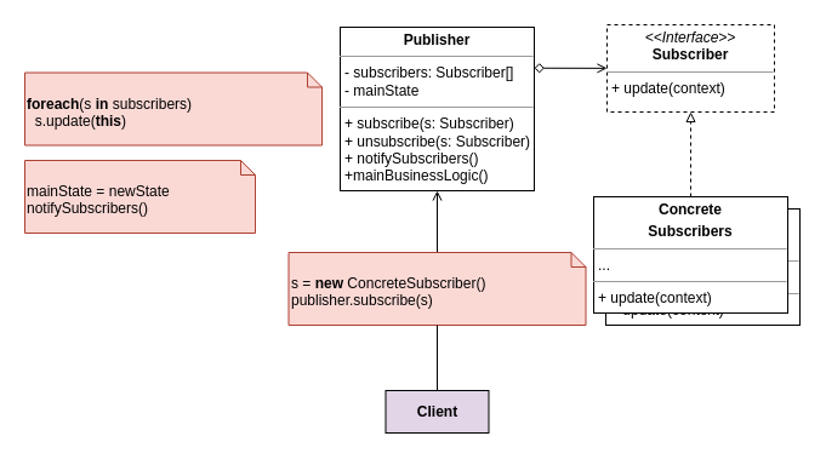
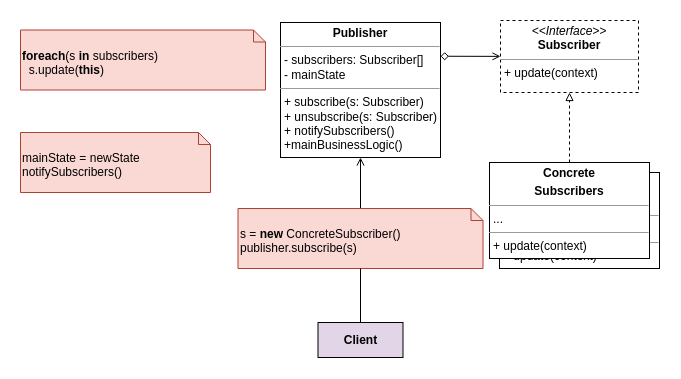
  <mxCell id="0" />
  <mxCell id="1" parent="0" />
  <mxCell id="2" style="rounded=0;orthogonalLoop=1;jettySize=auto;html=1;exitX=1;exitY=0.25;exitDx=0;exitDy=0;startArrow=diamond;startFill=0;endArrow=open;endFill=0;" edge="1" parent="1" source="3" target="4"><mxGeometry relative="1" as="geometry" /></mxCell>
  <mxCell id="3" value="&lt;p style=&quot;margin:0px;margin-top:4px;text-align:center;&quot;&gt;&lt;b&gt;Publisher&lt;/b&gt;&lt;/p&gt;&lt;hr size=&quot;1&quot;&gt;&lt;p style=&quot;margin:0px;margin-left:4px;&quot;&gt;- subscribers: Subscriber[]&lt;/p&gt;&lt;p style=&quot;margin:0px;margin-left:4px;&quot;&gt;- mainState&lt;/p&gt;&lt;hr size=&quot;1&quot;&gt;&lt;p style=&quot;margin:0px;margin-left:4px;&quot;&gt;+ subscribe(s: Subscriber)&lt;/p&gt;&lt;p style=&quot;margin:0px;margin-left:4px;&quot;&gt;+ unsubscribe(s: Subscriber)&lt;/p&gt;&lt;p style=&quot;margin:0px;margin-left:4px;&quot;&gt;+ notifySubscribers()&lt;/p&gt;&lt;p style=&quot;margin:0px;margin-left:4px;&quot;&gt;+mainBusinessLogic()&lt;/p&gt;" style="verticalAlign=top;align=left;overflow=fill;fontSize=12;fontFamily=Helvetica;html=1;" vertex="1" parent="1"><mxGeometry x="280" y="22" width="160" height="135" as="geometry" /></mxCell>
  <mxCell id="4" value="&lt;p style=&quot;margin:0px;margin-top:4px;text-align:center;&quot;&gt;&lt;i&gt;&amp;lt;&amp;lt;Interface&amp;gt;&amp;gt;&lt;/i&gt;&lt;br&gt;&lt;b&gt;Subscriber&lt;/b&gt;&lt;/p&gt;&lt;hr size=&quot;1&quot;&gt;&lt;p style=&quot;margin:0px;margin-left:4px;&quot;&gt;+ update(context)&lt;/p&gt;" style="verticalAlign=top;align=left;overflow=fill;fontSize=12;fontFamily=Helvetica;html=1;dashed=1;" vertex="1" parent="1"><mxGeometry x="500" y="20" width="138" height="72" as="geometry" /></mxCell>
  <mxCell id="5" value="" style="group" vertex="1" connectable="0" parent="1"><mxGeometry x="489" y="162" width="170" height="106" as="geometry" /></mxCell>
  <mxCell id="6" value="&lt;p style=&quot;margin:0px;margin-top:4px;text-align:center;&quot;&gt;&lt;b&gt;Concrete&lt;/b&gt;&lt;/p&gt;&lt;p style=&quot;margin:0px;margin-top:4px;text-align:center;&quot;&gt;&lt;b&gt;Subscribers&lt;/b&gt;&lt;/p&gt;&lt;hr size=&quot;1&quot;&gt;&lt;p style=&quot;margin:0px;margin-left:4px;&quot;&gt;...&lt;/p&gt;&lt;hr size=&quot;1&quot;&gt;&lt;p style=&quot;margin:0px;margin-left:4px;&quot;&gt;+ update(context)&lt;/p&gt;" style="verticalAlign=top;align=left;overflow=fill;fontSize=12;fontFamily=Helvetica;html=1;" vertex="1" parent="5"><mxGeometry x="10" y="10" width="160" height="96" as="geometry" /></mxCell>
  <mxCell id="7" value="&lt;p style=&quot;margin:0px;margin-top:4px;text-align:center;&quot;&gt;&lt;b&gt;Concrete&lt;/b&gt;&lt;/p&gt;&lt;p style=&quot;margin:0px;margin-top:4px;text-align:center;&quot;&gt;&lt;b&gt;Subscribers&lt;/b&gt;&lt;/p&gt;&lt;hr size=&quot;1&quot;&gt;&lt;p style=&quot;margin:0px;margin-left:4px;&quot;&gt;...&lt;/p&gt;&lt;hr size=&quot;1&quot;&gt;&lt;p style=&quot;margin:0px;margin-left:4px;&quot;&gt;+ update(context)&lt;/p&gt;" style="verticalAlign=top;align=left;overflow=fill;fontSize=12;fontFamily=Helvetica;html=1;" vertex="1" parent="5"><mxGeometry width="160" height="96" as="geometry" /></mxCell>
- <mxCell id="8" value="&lt;b&gt;foreach&lt;/b&gt;(s &lt;b&gt;in&lt;/b&gt; subscribers)&lt;br&gt;&amp;nbsp; s.update(&lt;b&gt;this&lt;/b&gt;)" style="shape=note2;boundedLbl=1;whiteSpace=wrap;html=1;size=12;verticalAlign=top;align=left;fillColor=#fad9d5;strokeColor=#ae4132;" vertex="1" parent="1"><mxGeometry x="20" y="59.5" width="245" height="60" as="geometry" /></mxCell>
+ <mxCell id="8" value="&lt;b&gt;foreach&lt;/b&gt;(s &lt;b&gt;in&lt;/b&gt; subscribers)&lt;br&gt;&amp;nbsp; s.update(&lt;b&gt;this&lt;/b&gt;)" style="shape=note2;boundedLbl=1;whiteSpace=wrap;html=1;size=12;verticalAlign=top;align=left;fillColor=#fad9d5;strokeColor=#ae4132;" vertex="1" parent="1"><mxGeometry x="20" y="29.5" width="245" height="60" as="geometry" /></mxCell>
  <mxCell id="9" style="edgeStyle=none;rounded=0;orthogonalLoop=1;jettySize=auto;html=1;exitX=0.5;exitY=0;exitDx=0;exitDy=0;exitPerimeter=0;entryX=0.5;entryY=1;entryDx=0;entryDy=0;startArrow=none;startFill=0;endArrow=open;endFill=0;" edge="1" parent="1" source="10" target="3"><mxGeometry relative="1" as="geometry" /></mxCell>
  <mxCell id="10" value="s = &lt;b&gt;new&lt;/b&gt; ConcreteSubscriber()&lt;br&gt;publisher.subscribe(s)" style="shape=note2;boundedLbl=1;whiteSpace=wrap;html=1;size=12;verticalAlign=top;align=left;fillColor=#fad9d5;strokeColor=#ae4132;" vertex="1" parent="1"><mxGeometry x="237.5" y="208" width="245" height="60" as="geometry" /></mxCell>
  <mxCell id="11" value="mainState = newState&lt;br&gt;notifySubscribers()" style="shape=note2;boundedLbl=1;whiteSpace=wrap;html=1;size=12;verticalAlign=top;align=left;fillColor=#fad9d5;strokeColor=#ae4132;" vertex="1" parent="1"><mxGeometry x="20" y="132" width="190" height="60" as="geometry" /></mxCell>
  <mxCell id="12" style="edgeStyle=none;rounded=0;orthogonalLoop=1;jettySize=auto;html=1;exitX=0.5;exitY=0;exitDx=0;exitDy=0;entryX=0.5;entryY=1;entryDx=0;entryDy=0;entryPerimeter=0;startArrow=none;startFill=0;endArrow=none;endFill=0;" edge="1" parent="1" source="13" target="10"><mxGeometry relative="1" as="geometry" /></mxCell>
  <mxCell id="13" value="&lt;b&gt;Client&lt;/b&gt;" style="html=1;fillColor=#e1d5e7;" vertex="1" parent="1"><mxGeometry x="317.5" y="322" width="85" height="35" as="geometry" /></mxCell>
  <mxCell id="14" style="edgeStyle=none;rounded=0;orthogonalLoop=1;jettySize=auto;html=1;exitX=0.5;exitY=0;exitDx=0;exitDy=0;startArrow=none;startFill=0;endArrow=block;endFill=0;dashed=1;" edge="1" parent="1" source="7" target="4"><mxGeometry relative="1" as="geometry" /></mxCell>
